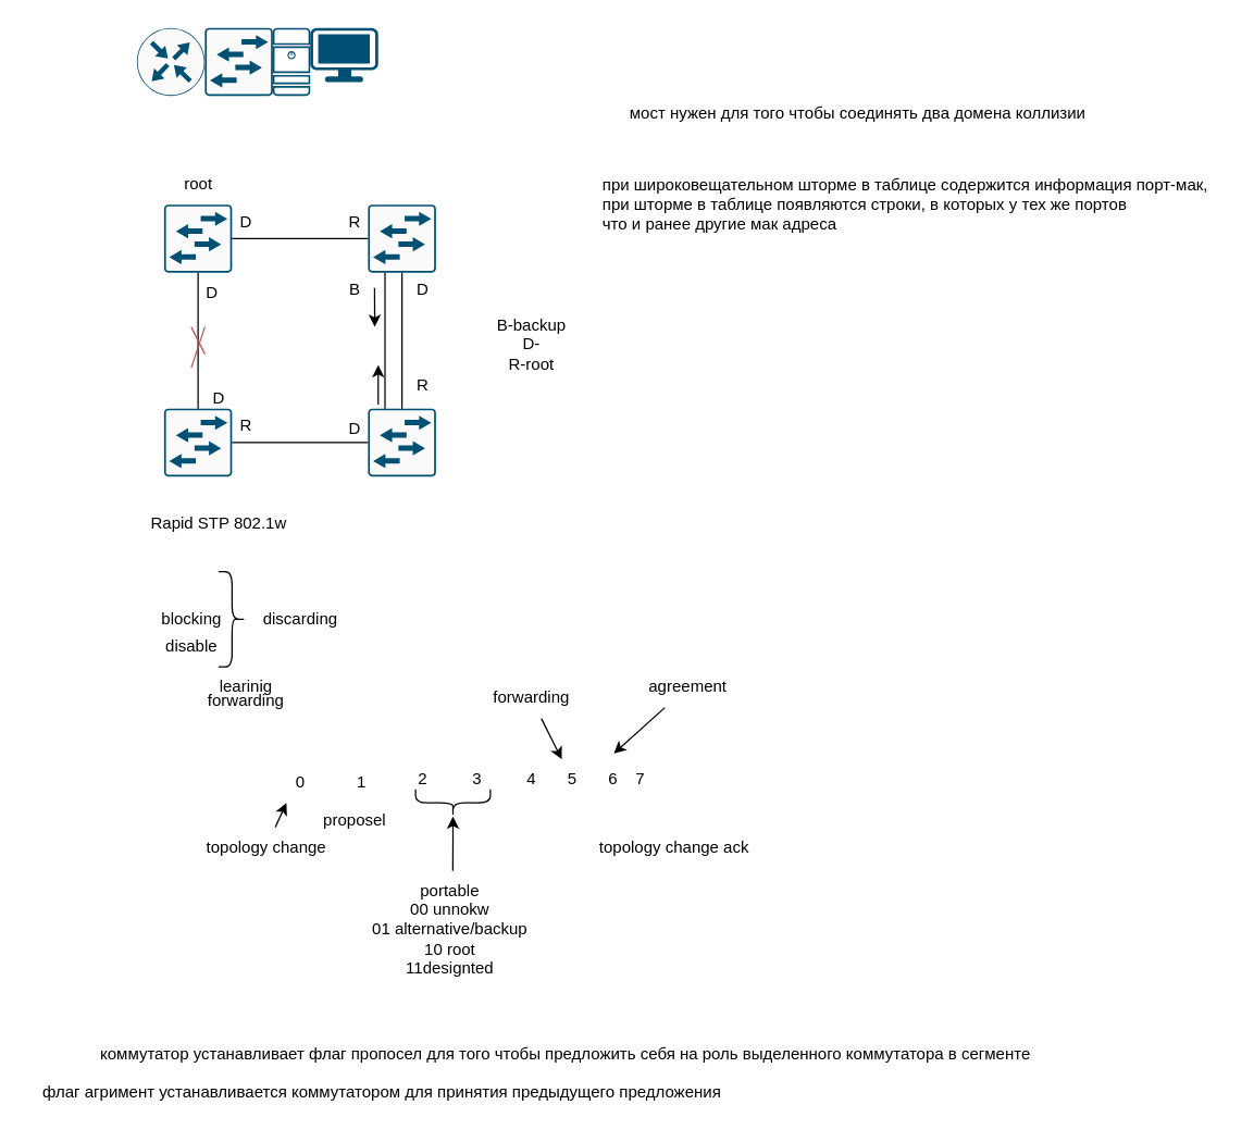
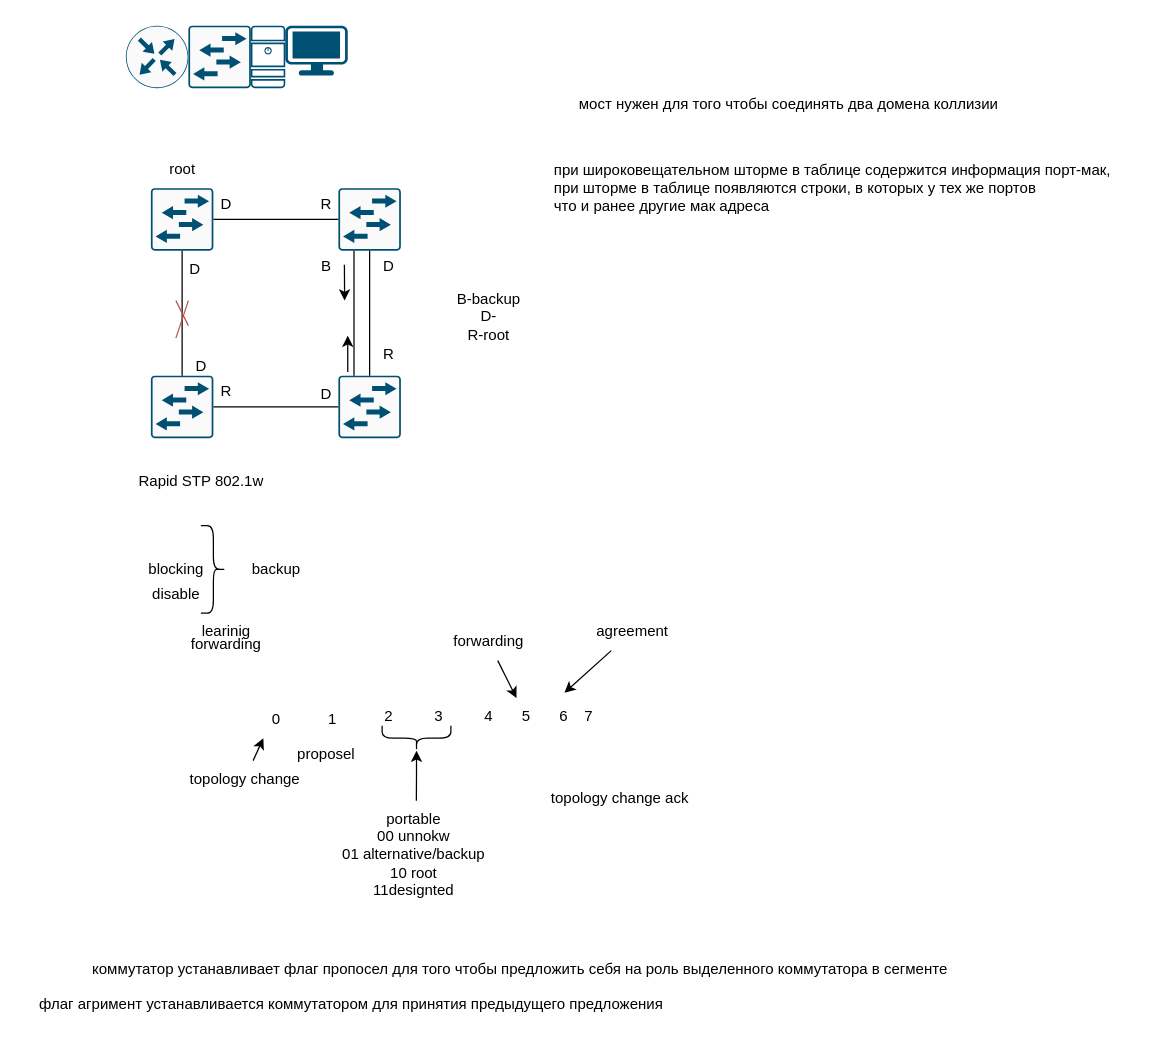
  <mxCell id="0" />
  <mxCell id="1" parent="0" />
  <mxCell id="2" value="" style="sketch=0;points=[[0.015,0.015,0],[0.985,0.015,0],[0.985,0.985,0],[0.015,0.985,0],[0.25,0,0],[0.5,0,0],[0.75,0,0],[1,0.25,0],[1,0.5,0],[1,0.75,0],[0.75,1,0],[0.5,1,0],[0.25,1,0],[0,0.75,0],[0,0.5,0],[0,0.25,0]];verticalLabelPosition=bottom;html=1;verticalAlign=top;aspect=fixed;align=center;pointerEvents=1;shape=mxgraph.cisco19.rect;prIcon=l2_switch;fillColor=#FAFAFA;strokeColor=#005073;" vertex="1" parent="1"><mxGeometry x="150" width="50" height="50" as="geometry" y="20" /></mxCell>
  <mxCell id="3" value="" style="sketch=0;points=[[0.5,0,0],[1,0.5,0],[0.5,1,0],[0,0.5,0],[0.145,0.145,0],[0.856,0.145,0],[0.855,0.856,0],[0.145,0.855,0]];verticalLabelPosition=bottom;html=1;verticalAlign=top;aspect=fixed;align=center;pointerEvents=1;shape=mxgraph.cisco19.rect;prIcon=router;fillColor=#FAFAFA;strokeColor=#005073;" vertex="1" parent="1"><mxGeometry width="50" height="50" as="geometry" x="100" y="20" /></mxCell>
  <mxCell id="4" value="" style="sketch=0;points=[[0.015,0.015,0],[0.985,0.015,0],[0.985,0.985,0],[0.015,0.985,0],[0.25,0,0],[0.5,0,0],[0.75,0,0],[1,0.25,0],[1,0.5,0],[1,0.75,0],[0.75,1,0],[0.5,1,0],[0.25,1,0],[0,0.75,0],[0,0.5,0],[0,0.25,0]];verticalLabelPosition=bottom;html=1;verticalAlign=top;aspect=fixed;align=center;pointerEvents=1;shape=mxgraph.cisco19.server;fillColor=#005073;strokeColor=none;" vertex="1" parent="1"><mxGeometry x="200" width="27.5" height="50" as="geometry" y="20" /></mxCell>
  <mxCell id="5" value="" style="points=[[0.03,0.03,0],[0.5,0,0],[0.97,0.03,0],[1,0.4,0],[0.97,0.745,0],[0.5,1,0],[0.03,0.745,0],[0,0.4,0]];verticalLabelPosition=bottom;sketch=0;html=1;verticalAlign=top;aspect=fixed;align=center;pointerEvents=1;shape=mxgraph.cisco19.workstation;fillColor=#005073;strokeColor=none;" vertex="1" parent="1"><mxGeometry x="227.5" width="50" height="40" as="geometry" y="20" /></mxCell>
  <mxCell id="6" value="" style="sketch=0;points=[[0.015,0.015,0],[0.985,0.015,0],[0.985,0.985,0],[0.015,0.985,0],[0.25,0,0],[0.5,0,0],[0.75,0,0],[1,0.25,0],[1,0.5,0],[1,0.75,0],[0.75,1,0],[0.5,1,0],[0.25,1,0],[0,0.75,0],[0,0.5,0],[0,0.25,0]];verticalLabelPosition=bottom;html=1;verticalAlign=top;aspect=fixed;align=center;pointerEvents=1;shape=mxgraph.cisco19.rect;prIcon=l2_switch;fillColor=#FAFAFA;strokeColor=#005073;" vertex="1" parent="1"><mxGeometry x="270" y="300" width="50" height="50" as="geometry" /></mxCell>
  <mxCell id="7" value="" style="sketch=0;points=[[0.015,0.015,0],[0.985,0.015,0],[0.985,0.985,0],[0.015,0.985,0],[0.25,0,0],[0.5,0,0],[0.75,0,0],[1,0.25,0],[1,0.5,0],[1,0.75,0],[0.75,1,0],[0.5,1,0],[0.25,1,0],[0,0.75,0],[0,0.5,0],[0,0.25,0]];verticalLabelPosition=bottom;html=1;verticalAlign=top;aspect=fixed;align=center;pointerEvents=1;shape=mxgraph.cisco19.rect;prIcon=l2_switch;fillColor=#FAFAFA;strokeColor=#005073;" vertex="1" parent="1"><mxGeometry x="120" y="300" width="50" height="50" as="geometry" /></mxCell>
  <mxCell id="8" value="" style="sketch=0;points=[[0.015,0.015,0],[0.985,0.015,0],[0.985,0.985,0],[0.015,0.985,0],[0.25,0,0],[0.5,0,0],[0.75,0,0],[1,0.25,0],[1,0.5,0],[1,0.75,0],[0.75,1,0],[0.5,1,0],[0.25,1,0],[0,0.75,0],[0,0.5,0],[0,0.25,0]];verticalLabelPosition=bottom;html=1;verticalAlign=top;aspect=fixed;align=center;pointerEvents=1;shape=mxgraph.cisco19.rect;prIcon=l2_switch;fillColor=#FAFAFA;strokeColor=#005073;" vertex="1" parent="1"><mxGeometry x="270" y="150" width="50" height="50" as="geometry" /></mxCell>
  <mxCell id="9" value="" style="sketch=0;points=[[0.015,0.015,0],[0.985,0.015,0],[0.985,0.985,0],[0.015,0.985,0],[0.25,0,0],[0.5,0,0],[0.75,0,0],[1,0.25,0],[1,0.5,0],[1,0.75,0],[0.75,1,0],[0.5,1,0],[0.25,1,0],[0,0.75,0],[0,0.5,0],[0,0.25,0]];verticalLabelPosition=bottom;html=1;verticalAlign=top;aspect=fixed;align=center;pointerEvents=1;shape=mxgraph.cisco19.rect;prIcon=l2_switch;fillColor=#FAFAFA;strokeColor=#005073;" vertex="1" parent="1"><mxGeometry x="120" y="150" width="50" height="50" as="geometry" /></mxCell>
  <mxCell id="10" style="edgeStyle=orthogonalEdgeStyle;rounded=0;orthogonalLoop=1;jettySize=auto;html=1;entryX=0;entryY=0.5;entryDx=0;entryDy=0;entryPerimeter=0;endArrow=none;endFill=0;" edge="1" parent="1" source="9" target="8"><mxGeometry relative="1" as="geometry" /></mxCell>
  <mxCell id="11" style="edgeStyle=orthogonalEdgeStyle;rounded=0;orthogonalLoop=1;jettySize=auto;html=1;entryX=0.5;entryY=0;entryDx=0;entryDy=0;entryPerimeter=0;endArrow=none;endFill=0;" edge="1" parent="1" source="8" target="6"><mxGeometry relative="1" as="geometry" /></mxCell>
  <mxCell id="12" style="edgeStyle=orthogonalEdgeStyle;rounded=0;orthogonalLoop=1;jettySize=auto;html=1;entryX=0.5;entryY=0;entryDx=0;entryDy=0;entryPerimeter=0;endArrow=none;endFill=0;" edge="1" parent="1" source="9" target="7"><mxGeometry relative="1" as="geometry" /></mxCell>
  <mxCell id="13" style="edgeStyle=orthogonalEdgeStyle;rounded=0;orthogonalLoop=1;jettySize=auto;html=1;entryX=0;entryY=0.5;entryDx=0;entryDy=0;entryPerimeter=0;endArrow=none;endFill=0;" edge="1" parent="1" source="7" target="6"><mxGeometry relative="1" as="geometry" /></mxCell>
  <mxCell id="14" value="мост нужен для того чтобы соединять два домена коллизии" style="text;html=1;align=center;verticalAlign=middle;resizable=0;points=[];autosize=1;strokeColor=none;fillColor=none;" vertex="1" parent="1"><mxGeometry x="450" y="68" width="360" height="30" as="geometry" /></mxCell>
  <mxCell id="15" value="&lt;div style=&quot;text-align: justify;&quot;&gt;&lt;span style=&quot;background-color: initial;&quot;&gt;при широковещательном шторме в таблице содержится информация порт-мак,&lt;/span&gt;&lt;/div&gt;&lt;div style=&quot;text-align: justify;&quot;&gt;&lt;span style=&quot;background-color: initial;&quot;&gt;при шторме в таблице появляются строки, в которых у тех же портов&lt;/span&gt;&lt;/div&gt;&lt;div style=&quot;text-align: justify;&quot;&gt;&lt;span style=&quot;background-color: initial;&quot;&gt;что и ранее другие мак адреса&lt;/span&gt;&lt;/div&gt;" style="text;html=1;align=center;verticalAlign=middle;resizable=0;points=[];autosize=1;strokeColor=none;fillColor=none;" vertex="1" parent="1"><mxGeometry x="430" y="120" width="470" height="60" as="geometry" /></mxCell>
  <mxCell id="16" value="root" style="text;html=1;align=center;verticalAlign=middle;resizable=0;points=[];autosize=1;strokeColor=none;fillColor=none;" vertex="1" parent="1"><mxGeometry x="125" y="120" width="40" height="30" as="geometry" /></mxCell>
  <mxCell id="17" value="D" style="text;html=1;align=center;verticalAlign=middle;resizable=0;points=[];autosize=1;strokeColor=none;fillColor=none;" vertex="1" parent="1"><mxGeometry x="165" y="148" width="30" height="30" as="geometry" /></mxCell>
  <mxCell id="18" value="D" style="text;html=1;align=center;verticalAlign=middle;resizable=0;points=[];autosize=1;strokeColor=none;fillColor=none;" vertex="1" parent="1"><mxGeometry x="140" y="200" width="30" height="30" as="geometry" /></mxCell>
  <mxCell id="19" value="D" style="text;html=1;align=center;verticalAlign=middle;resizable=0;points=[];autosize=1;strokeColor=none;fillColor=none;" vertex="1" parent="1"><mxGeometry x="145" y="278" width="30" height="30" as="geometry" /></mxCell>
  <mxCell id="20" value="" style="endArrow=none;html=1;rounded=0;fillColor=#f8cecc;strokeColor=#b85450;" edge="1" parent="1"><mxGeometry width="50" height="50" relative="1" as="geometry"><mxPoint x="140" y="270" as="sourcePoint" /><mxPoint x="150" y="240" as="targetPoint" /></mxGeometry></mxCell>
  <mxCell id="21" value="" style="endArrow=none;html=1;rounded=0;fillColor=#f8cecc;strokeColor=#b85450;" edge="1" parent="1"><mxGeometry width="50" height="50" relative="1" as="geometry"><mxPoint x="150" y="260" as="sourcePoint" /><mxPoint x="140" y="240" as="targetPoint" /></mxGeometry></mxCell>
  <mxCell id="22" value="D" style="text;html=1;align=center;verticalAlign=middle;resizable=0;points=[];autosize=1;strokeColor=none;fillColor=none;" vertex="1" parent="1"><mxGeometry x="245" y="300" width="30" height="30" as="geometry" /></mxCell>
  <mxCell id="23" value="R" style="text;html=1;align=center;verticalAlign=middle;resizable=0;points=[];autosize=1;strokeColor=none;fillColor=none;" vertex="1" parent="1"><mxGeometry x="165" y="298" width="30" height="30" as="geometry" /></mxCell>
  <mxCell id="24" value="R" style="text;html=1;align=center;verticalAlign=middle;resizable=0;points=[];autosize=1;strokeColor=none;fillColor=none;" vertex="1" parent="1"><mxGeometry x="295" y="268" width="30" height="30" as="geometry" /></mxCell>
  <mxCell id="25" value="D" style="text;html=1;align=center;verticalAlign=middle;resizable=0;points=[];autosize=1;strokeColor=none;fillColor=none;" vertex="1" parent="1"><mxGeometry x="295" y="198" width="30" height="30" as="geometry" /></mxCell>
  <mxCell id="26" value="R" style="text;html=1;align=center;verticalAlign=middle;resizable=0;points=[];autosize=1;strokeColor=none;fillColor=none;" vertex="1" parent="1"><mxGeometry x="245" y="148" width="30" height="30" as="geometry" /></mxCell>
  <mxCell id="27" value="Rapid STP 802.1w" style="text;html=1;align=center;verticalAlign=middle;resizable=0;points=[];autosize=1;strokeColor=none;fillColor=none;" vertex="1" parent="1"><mxGeometry y="370" width="120" height="30" as="geometry" x="100" /></mxCell>
- <mxCell id="28" value="discarding" style="text;html=1;align=center;verticalAlign=middle;resizable=0;points=[];autosize=1;strokeColor=none;fillColor=none;" vertex="1" parent="1"><mxGeometry x="180" y="440" width="80" height="30" as="geometry" /></mxCell>
+ <mxCell id="28" value="backup" style="text;html=1;align=center;verticalAlign=middle;resizable=0;points=[];autosize=1;strokeColor=none;fillColor=none;" vertex="1" parent="1"><mxGeometry x="180" y="440" width="80" height="30" as="geometry" /></mxCell>
  <mxCell id="29" value="disable" style="text;html=1;align=center;verticalAlign=middle;resizable=0;points=[];autosize=1;strokeColor=none;fillColor=none;" vertex="1" parent="1"><mxGeometry x="110" y="460" width="60" height="30" as="geometry" /></mxCell>
  <mxCell id="30" value="blocking" style="text;html=1;align=center;verticalAlign=middle;resizable=0;points=[];autosize=1;strokeColor=none;fillColor=none;" vertex="1" parent="1"><mxGeometry x="105" y="440" width="70" height="30" as="geometry" /></mxCell>
  <mxCell id="31" value="" style="shape=curlyBracket;whiteSpace=wrap;html=1;rounded=1;flipH=1;labelPosition=right;verticalLabelPosition=middle;align=left;verticalAlign=middle;" vertex="1" parent="1"><mxGeometry x="160" y="420" width="20" height="70" as="geometry" /></mxCell>
  <mxCell id="32" value="learinig" style="text;html=1;align=center;verticalAlign=middle;resizable=0;points=[];autosize=1;strokeColor=none;fillColor=none;" vertex="1" parent="1"><mxGeometry x="150" y="490" width="60" height="30" as="geometry" /></mxCell>
  <mxCell id="33" value="forwarding" style="text;html=1;align=center;verticalAlign=middle;resizable=0;points=[];autosize=1;strokeColor=none;fillColor=none;" vertex="1" parent="1"><mxGeometry x="140" y="500" width="80" height="30" as="geometry" /></mxCell>
  <mxCell id="34" style="edgeStyle=orthogonalEdgeStyle;rounded=0;orthogonalLoop=1;jettySize=auto;html=1;exitX=0.25;exitY=1;exitDx=0;exitDy=0;exitPerimeter=0;entryX=0.25;entryY=0;entryDx=0;entryDy=0;entryPerimeter=0;endArrow=none;endFill=0;" edge="1" parent="1" source="8" target="6"><mxGeometry relative="1" as="geometry" /></mxCell>
  <mxCell id="35" value="B" style="text;html=1;align=center;verticalAlign=middle;resizable=0;points=[];autosize=1;strokeColor=none;fillColor=none;" vertex="1" parent="1"><mxGeometry x="245" y="198" width="30" height="30" as="geometry" /></mxCell>
  <mxCell id="36" value="B-backup&lt;br&gt;D-&lt;br&gt;R-root" style="text;html=1;align=center;verticalAlign=middle;resizable=0;points=[];autosize=1;strokeColor=none;fillColor=none;" vertex="1" parent="1"><mxGeometry x="355" y="223" width="70" height="60" as="geometry" /></mxCell>
  <mxCell id="37" value="" style="endArrow=classic;html=1;rounded=0;exitX=0.994;exitY=0.441;exitDx=0;exitDy=0;exitPerimeter=0;" edge="1" parent="1" source="35"><mxGeometry width="50" height="50" relative="1" as="geometry"><mxPoint x="250" y="270" as="sourcePoint" /><mxPoint x="275" y="240" as="targetPoint" /></mxGeometry></mxCell>
  <mxCell id="38" value="" style="endArrow=none;html=1;rounded=0;exitX=0.994;exitY=0.441;exitDx=0;exitDy=0;exitPerimeter=0;startArrow=classic;startFill=1;endFill=0;" edge="1" parent="1"><mxGeometry width="50" height="50" relative="1" as="geometry"><mxPoint x="277.5" y="268" as="sourcePoint" /><mxPoint x="277.5" y="297" as="targetPoint" /></mxGeometry></mxCell>
  <mxCell id="39" value="0" style="text;html=1;align=center;verticalAlign=middle;resizable=0;points=[];autosize=1;strokeColor=none;fillColor=none;" vertex="1" parent="1"><mxGeometry x="205" y="560" width="30" height="30" as="geometry" /></mxCell>
  <mxCell id="40" value="topology change" style="text;html=1;align=center;verticalAlign=middle;resizable=0;points=[];autosize=1;strokeColor=none;fillColor=none;" vertex="1" parent="1"><mxGeometry x="140" y="608" width="110" height="30" as="geometry" /></mxCell>
- <mxCell id="41" value="topology change ack" style="text;html=1;align=center;verticalAlign=middle;resizable=0;points=[];autosize=1;strokeColor=none;fillColor=none;" vertex="1" parent="1"><mxGeometry x="430" y="608" width="130" height="30" as="geometry" /></mxCell>
+ <mxCell id="41" value="topology change ack" style="text;html=1;align=center;verticalAlign=middle;resizable=0;points=[];autosize=1;strokeColor=none;fillColor=none;" vertex="1" parent="1"><mxGeometry x="430" y="623" width="130" height="30" as="geometry" /></mxCell>
  <mxCell id="42" value="" style="endArrow=classic;html=1;rounded=0;" edge="1" parent="1" source="40" target="39"><mxGeometry width="50" height="50" relative="1" as="geometry"><mxPoint x="275" y="610" as="sourcePoint" /><mxPoint x="325" y="560" as="targetPoint" /><Array as="points"><mxPoint x="210" y="590" /></Array></mxGeometry></mxCell>
  <mxCell id="43" value="1" style="text;html=1;align=center;verticalAlign=middle;resizable=0;points=[];autosize=1;strokeColor=none;fillColor=none;" vertex="1" parent="1"><mxGeometry x="250" y="560" width="30" height="30" as="geometry" /></mxCell>
  <mxCell id="44" value="2" style="text;html=1;align=center;verticalAlign=middle;resizable=0;points=[];autosize=1;strokeColor=none;fillColor=none;" vertex="1" parent="1"><mxGeometry x="295" y="558" width="30" height="30" as="geometry" /></mxCell>
  <mxCell id="45" value="3" style="text;html=1;align=center;verticalAlign=middle;resizable=0;points=[];autosize=1;strokeColor=none;fillColor=none;" vertex="1" parent="1"><mxGeometry x="335" y="558" width="30" height="30" as="geometry" /></mxCell>
  <mxCell id="46" value="4" style="text;html=1;align=center;verticalAlign=middle;resizable=0;points=[];autosize=1;strokeColor=none;fillColor=none;" vertex="1" parent="1"><mxGeometry x="375" y="558" width="30" height="30" as="geometry" /></mxCell>
  <mxCell id="47" value="5" style="text;html=1;align=center;verticalAlign=middle;resizable=0;points=[];autosize=1;strokeColor=none;fillColor=none;" vertex="1" parent="1"><mxGeometry x="405" y="558" width="30" height="30" as="geometry" /></mxCell>
  <mxCell id="48" value="6" style="text;html=1;align=center;verticalAlign=middle;resizable=0;points=[];autosize=1;strokeColor=none;fillColor=none;" vertex="1" parent="1"><mxGeometry x="435" y="558" width="30" height="30" as="geometry" /></mxCell>
  <mxCell id="49" value="7" style="text;html=1;align=center;verticalAlign=middle;resizable=0;points=[];autosize=1;strokeColor=none;fillColor=none;" vertex="1" parent="1"><mxGeometry x="455" y="558" width="30" height="30" as="geometry" /></mxCell>
  <mxCell id="50" value="proposel" style="text;html=1;align=center;verticalAlign=middle;resizable=0;points=[];autosize=1;strokeColor=none;fillColor=none;" vertex="1" parent="1"><mxGeometry x="225" y="588" width="70" height="30" as="geometry" /></mxCell>
  <mxCell id="51" value="portable&lt;br&gt;00 unnokw&lt;br&gt;01 alternative/backup&lt;br&gt;10 root&lt;br&gt;11designted" style="text;html=1;align=center;verticalAlign=middle;resizable=0;points=[];autosize=1;strokeColor=none;fillColor=none;" vertex="1" parent="1"><mxGeometry x="260" y="638" width="140" height="90" as="geometry" /></mxCell>
  <mxCell id="52" value="коммутатор устанавливает флаг пропосел для того чтобы предложить себя на роль выделенного коммутатора в сегменте" style="text;html=1;align=center;verticalAlign=middle;resizable=0;points=[];autosize=1;strokeColor=none;fillColor=none;" vertex="1" parent="1"><mxGeometry x="60" y="760" width="710" height="30" as="geometry" /></mxCell>
  <mxCell id="53" value="" style="shape=curlyBracket;whiteSpace=wrap;html=1;rounded=1;flipH=1;labelPosition=right;verticalLabelPosition=middle;align=left;verticalAlign=middle;rotation=90;" vertex="1" parent="1"><mxGeometry x="322.5" y="562.5" width="20" height="55" as="geometry" /></mxCell>
  <mxCell id="54" value="флаг агримент устанавливается коммутатором для принятия предыдущего предложения" style="text;html=1;align=center;verticalAlign=middle;resizable=0;points=[];autosize=1;strokeColor=none;fillColor=none;" vertex="1" parent="1"><mxGeometry x="20" y="788" width="520" height="30" as="geometry" /></mxCell>
  <mxCell id="55" style="edgeStyle=orthogonalEdgeStyle;rounded=0;orthogonalLoop=1;jettySize=auto;html=1;entryX=0.517;entryY=0.024;entryDx=0;entryDy=0;entryPerimeter=0;startArrow=classic;startFill=1;endArrow=none;endFill=0;" edge="1" parent="1" source="53" target="51"><mxGeometry relative="1" as="geometry" /></mxCell>
  <mxCell id="56" style="rounded=0;orthogonalLoop=1;jettySize=auto;html=1;" edge="1" parent="1" source="57" target="47"><mxGeometry relative="1" as="geometry" /></mxCell>
  <mxCell id="57" value="forwarding" style="text;html=1;align=center;verticalAlign=middle;resizable=0;points=[];autosize=1;strokeColor=none;fillColor=none;" vertex="1" parent="1"><mxGeometry x="350" y="498" width="80" height="30" as="geometry" /></mxCell>
  <mxCell id="58" value="agreement" style="text;html=1;align=center;verticalAlign=middle;resizable=0;points=[];autosize=1;strokeColor=none;fillColor=none;" vertex="1" parent="1"><mxGeometry x="465" y="490" width="80" height="30" as="geometry" /></mxCell>
  <mxCell id="59" style="rounded=0;orthogonalLoop=1;jettySize=auto;html=1;entryX=0.527;entryY=-0.14;entryDx=0;entryDy=0;entryPerimeter=0;" edge="1" parent="1" source="58" target="48"><mxGeometry relative="1" as="geometry" /></mxCell>
